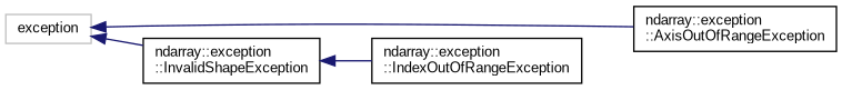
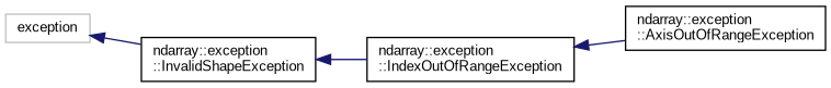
  digraph {
    fontname="Liberation Sans"
    rankdir=LR
    node [color=black fillcolor=white fontname="Liberation Sans" fontsize=10 shape=record style=filled]
    edge [color=midnightblue dir=back fontname="Liberation Sans" fontsize=10 labelfontname=Helvetica labelfontsize=10 style=solid]
    n1 [color=grey75 height=0.2 label=exception width=0.4]
    n2 [height=0.2 label="ndarray::exception\l::AxisOutOfRangeException" width=0.4]
    n3 [height=0.2 label="ndarray::exception\l::InvalidShapeException" width=0.4]
    n4 [height=0.2 label="ndarray::exception\l::IndexOutOfRangeException" width=0.4]
-   n1 -> n2
+   n4 -> n2
    n1 -> n3
    n3 -> n4
  }
